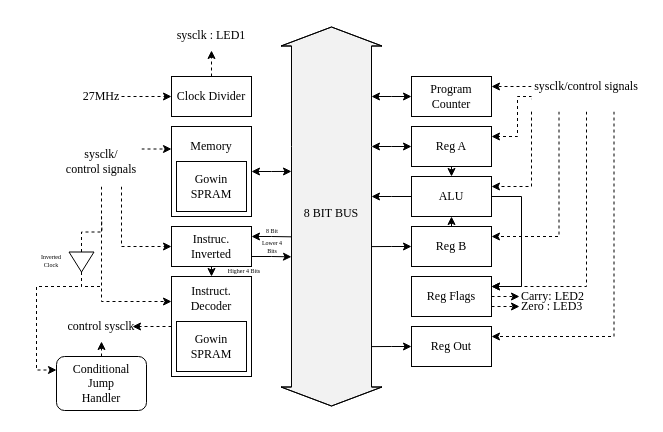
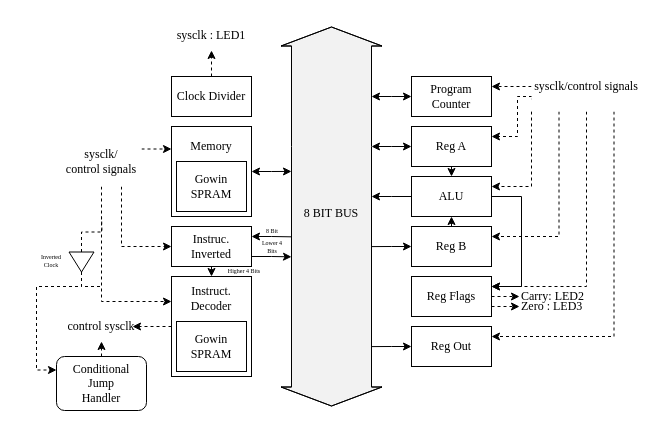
  <mxCell id="0" />
  <mxCell id="1" parent="0" />
  <mxCell id="2" style="edgeStyle=orthogonalEdgeStyle;rounded=0;orthogonalLoop=1;jettySize=auto;html=1;exitX=0.5;exitY=0;exitDx=0;exitDy=0;entryX=0.5;entryY=1;entryDx=0;entryDy=0;strokeWidth=1;dashed=1;fontFamily=Lucida Console;" edge="1" parent="1" source="3" target="13"><mxGeometry relative="1" as="geometry" /></mxCell>
  <mxCell id="3" value="Clock Divider" style="rounded=0;whiteSpace=wrap;html=1;fontFamily=Lucida Console;" vertex="1" parent="1"><mxGeometry y="76" width="80" height="40" as="geometry" x="171" /></mxCell>
  <mxCell id="4" value="" style="shape=flexArrow;endArrow=classic;startArrow=classic;html=1;rounded=0;width=80;fillColor=#F2F2F2;fontFamily=Lucida Console;" edge="1" parent="1"><mxGeometry width="100" height="100" relative="1" as="geometry"><mxPoint x="331" y="406" as="sourcePoint" /><mxPoint x="331" y="26" as="targetPoint" /><Array as="points"><mxPoint x="331" y="146" /></Array></mxGeometry></mxCell>
  <mxCell id="5" style="edgeStyle=orthogonalEdgeStyle;rounded=0;orthogonalLoop=1;jettySize=auto;html=1;startArrow=classic;startFill=1;endArrow=classic;endFill=1;strokeWidth=1;fillColor=default;fontFamily=Lucida Console;" edge="1" parent="1" source="6"><mxGeometry relative="1" as="geometry"><mxPoint x="371" y="96" as="targetPoint" /></mxGeometry></mxCell>
  <mxCell id="6" value="Program Counter&lt;span style=&quot;color: rgba(0, 0, 0, 0); font-size: 0px;&quot;&gt;%3CmxGraphModel%3E%3Croot%3E%3CmxCell%20id%3D%220%22%2F%3E%3CmxCell%20id%3D%221%22%20parent%3D%220%22%2F%3E%3CmxCell%20id%3D%222%22%20value%3D%22Clock%22%20style%3D%22rounded%3D0%3BwhiteSpace%3Dwrap%3Bhtml%3D1%3B%22%20vertex%3D%221%22%20parent%3D%221%22%3E%3CmxGeometry%20x%3D%2220%22%20y%3D%22140%22%20width%3D%2280%22%20height%3D%2240%22%20as%3D%22geometry%22%2F%3E%3C%2FmxCell%3E%3C%2Froot%3E%3C%2FmxGraphModel%3E&lt;/span&gt;" style="rounded=0;whiteSpace=wrap;html=1;fontFamily=Lucida Console;" vertex="1" parent="1"><mxGeometry x="411" y="76" width="80" height="40" as="geometry" /></mxCell>
  <mxCell id="7" style="edgeStyle=orthogonalEdgeStyle;rounded=0;orthogonalLoop=1;jettySize=auto;html=1;exitX=1;exitY=0.5;exitDx=0;exitDy=0;startArrow=classic;startFill=1;endArrow=classic;endFill=1;strokeWidth=1;fillColor=default;fontFamily=Lucida Console;" edge="1" parent="1" source="8"><mxGeometry relative="1" as="geometry"><mxPoint x="291" y="170.931" as="targetPoint" /></mxGeometry></mxCell>
  <mxCell id="8" value="" style="rounded=0;whiteSpace=wrap;html=1;fontFamily=Lucida Console;" vertex="1" parent="1"><mxGeometry y="126" width="80" height="90" as="geometry" x="171" /></mxCell>
  <mxCell id="9" value="&lt;span&gt;Gowin SPRAM&lt;/span&gt;" style="rounded=0;whiteSpace=wrap;html=1;fontFamily=Lucida Console;" vertex="1" parent="1"><mxGeometry x="176" y="161" width="70" height="50" as="geometry" /></mxCell>
  <mxCell id="10" value="Memory" style="text;html=1;strokeColor=none;fillColor=none;align=center;verticalAlign=middle;whiteSpace=wrap;rounded=0;fontFamily=Lucida Console;" vertex="1" parent="1"><mxGeometry x="181" y="131" width="60" height="30" as="geometry" /></mxCell>
- <mxCell id="11" style="edgeStyle=orthogonalEdgeStyle;rounded=0;orthogonalLoop=1;jettySize=auto;html=1;entryX=0;entryY=0.5;entryDx=0;entryDy=0;strokeWidth=1;dashed=1;fontFamily=Lucida Console;" edge="1" parent="1" source="12" target="3"><mxGeometry relative="1" as="geometry" /></mxCell>
- <mxCell id="12" value="27MHz" style="text;html=1;strokeColor=none;fillColor=none;align=center;verticalAlign=middle;whiteSpace=wrap;rounded=0;fontFamily=Lucida Console;" vertex="1" parent="1"><mxGeometry x="81" y="81" width="40" height="30" as="geometry" /></mxCell>
  <mxCell id="13" value="sysclk : LED1" style="text;html=1;strokeColor=none;fillColor=none;align=center;verticalAlign=middle;whiteSpace=wrap;rounded=0;fontFamily=Lucida Console;" vertex="1" parent="1"><mxGeometry x="161" y="20" width="100" height="30" as="geometry" /></mxCell>
  <mxCell id="14" style="edgeStyle=orthogonalEdgeStyle;rounded=0;orthogonalLoop=1;jettySize=auto;html=1;startArrow=classic;startFill=1;endArrow=classic;endFill=1;strokeWidth=1;fillColor=default;fontFamily=Lucida Console;" edge="1" parent="1" source="16"><mxGeometry relative="1" as="geometry"><mxPoint x="371" y="146" as="targetPoint" /></mxGeometry></mxCell>
  <mxCell id="15" style="edgeStyle=orthogonalEdgeStyle;rounded=0;orthogonalLoop=1;jettySize=auto;html=1;exitX=0.5;exitY=1;exitDx=0;exitDy=0;entryX=0.5;entryY=0;entryDx=0;entryDy=0;startArrow=none;startFill=0;endArrow=classic;endFill=1;strokeWidth=1;fillColor=default;fontFamily=Lucida Console;" edge="1" parent="1" source="16" target="19"><mxGeometry relative="1" as="geometry" /></mxCell>
  <mxCell id="16" value="Reg A" style="rounded=0;whiteSpace=wrap;html=1;fontFamily=Lucida Console;" vertex="1" parent="1"><mxGeometry x="411" y="126" width="80" height="40" as="geometry" /></mxCell>
  <mxCell id="17" style="edgeStyle=orthogonalEdgeStyle;rounded=0;orthogonalLoop=1;jettySize=auto;html=1;startArrow=none;startFill=0;endArrow=classic;endFill=1;strokeWidth=1;fillColor=default;fontFamily=Lucida Console;" edge="1" parent="1" source="19"><mxGeometry relative="1" as="geometry"><mxPoint x="371" y="196" as="targetPoint" /></mxGeometry></mxCell>
  <mxCell id="18" style="edgeStyle=orthogonalEdgeStyle;rounded=0;orthogonalLoop=1;jettySize=auto;html=1;exitX=1;exitY=0.5;exitDx=0;exitDy=0;entryX=1;entryY=0.25;entryDx=0;entryDy=0;startArrow=none;startFill=0;endArrow=classic;endFill=1;strokeWidth=1;fillColor=default;fontFamily=Lucida Console;" edge="1" parent="1" source="19" target="27"><mxGeometry relative="1" as="geometry"><Array as="points"><mxPoint x="521" y="196" /><mxPoint x="521" y="286" /></Array></mxGeometry></mxCell>
  <mxCell id="19" value="ALU" style="rounded=0;whiteSpace=wrap;html=1;fontFamily=Lucida Console;" vertex="1" parent="1"><mxGeometry x="411" y="176" width="80" height="40" as="geometry" /></mxCell>
  <mxCell id="20" style="edgeStyle=orthogonalEdgeStyle;rounded=0;orthogonalLoop=1;jettySize=auto;html=1;exitX=0.5;exitY=0;exitDx=0;exitDy=0;entryX=0.5;entryY=1;entryDx=0;entryDy=0;startArrow=none;startFill=0;endArrow=classic;endFill=1;strokeWidth=1;fillColor=default;fontFamily=Lucida Console;" edge="1" parent="1" source="22" target="19"><mxGeometry relative="1" as="geometry" /></mxCell>
  <mxCell id="21" style="edgeStyle=orthogonalEdgeStyle;rounded=0;orthogonalLoop=1;jettySize=auto;html=1;exitX=0;exitY=0.5;exitDx=0;exitDy=0;startArrow=classic;startFill=1;endArrow=none;endFill=0;strokeWidth=1;fillColor=default;fontFamily=Lucida Console;" edge="1" parent="1" source="22"><mxGeometry relative="1" as="geometry"><mxPoint x="371" y="246.103" as="targetPoint" /></mxGeometry></mxCell>
  <mxCell id="22" value="Reg B" style="rounded=0;whiteSpace=wrap;html=1;fontFamily=Lucida Console;" vertex="1" parent="1"><mxGeometry x="411" y="226" width="80" height="40" as="geometry" /></mxCell>
  <mxCell id="23" style="edgeStyle=orthogonalEdgeStyle;rounded=0;orthogonalLoop=1;jettySize=auto;html=1;exitX=0;exitY=0.5;exitDx=0;exitDy=0;startArrow=classic;startFill=1;endArrow=none;endFill=0;strokeWidth=1;fillColor=default;fontFamily=Lucida Console;" edge="1" parent="1" source="24"><mxGeometry relative="1" as="geometry"><mxPoint x="371" y="346.103" as="targetPoint" /></mxGeometry></mxCell>
  <mxCell id="24" value="Reg Out" style="rounded=0;whiteSpace=wrap;html=1;fontFamily=Lucida Console;" vertex="1" parent="1"><mxGeometry x="411" y="326" width="80" height="40" as="geometry" /></mxCell>
  <mxCell id="25" style="edgeStyle=orthogonalEdgeStyle;rounded=0;orthogonalLoop=1;jettySize=auto;html=1;exitX=1;exitY=0.75;exitDx=0;exitDy=0;entryX=0;entryY=0.5;entryDx=0;entryDy=0;strokeWidth=1;dashed=1;fontFamily=Lucida Console;" edge="1" parent="1" source="27" target="37"><mxGeometry relative="1" as="geometry" /></mxCell>
  <mxCell id="26" style="edgeStyle=orthogonalEdgeStyle;rounded=0;orthogonalLoop=1;jettySize=auto;html=1;exitX=1;exitY=0.5;exitDx=0;exitDy=0;entryX=0;entryY=0.5;entryDx=0;entryDy=0;startArrow=none;startFill=0;endArrow=classic;endFill=1;strokeWidth=1;fillColor=default;dashed=1;fontFamily=Lucida Console;" edge="1" parent="1" source="27" target="36"><mxGeometry relative="1" as="geometry" /></mxCell>
  <mxCell id="27" value="Reg Flags" style="rounded=0;whiteSpace=wrap;html=1;fontFamily=Lucida Console;" vertex="1" parent="1"><mxGeometry x="411" y="276" width="80" height="40" as="geometry" /></mxCell>
  <mxCell id="28" style="edgeStyle=orthogonalEdgeStyle;rounded=0;orthogonalLoop=1;jettySize=auto;html=1;exitX=0.5;exitY=1;exitDx=0;exitDy=0;entryX=0.5;entryY=0;entryDx=0;entryDy=0;startArrow=none;startFill=0;endArrow=classic;endFill=1;strokeWidth=1;fillColor=default;fontFamily=Lucida Console;" edge="1" parent="1" source="31" target="33"><mxGeometry relative="1" as="geometry" /></mxCell>
  <mxCell id="29" style="edgeStyle=orthogonalEdgeStyle;rounded=0;orthogonalLoop=1;jettySize=auto;html=1;exitX=1;exitY=0.25;exitDx=0;exitDy=0;fontSize=12;startArrow=classic;startFill=1;endArrow=none;endFill=0;strokeWidth=1;fillColor=#F2F2F2;fontFamily=Lucida Console;" edge="1" parent="1" source="31"><mxGeometry relative="1" as="geometry"><mxPoint x="291" y="236.333" as="targetPoint" /></mxGeometry></mxCell>
  <mxCell id="30" style="edgeStyle=orthogonalEdgeStyle;rounded=0;orthogonalLoop=1;jettySize=auto;html=1;exitX=1;exitY=0.75;exitDx=0;exitDy=0;fontSize=12;startArrow=none;startFill=0;endArrow=classic;endFill=1;strokeWidth=1;fillColor=#F2F2F2;fontFamily=Lucida Console;" edge="1" parent="1" source="31"><mxGeometry relative="1" as="geometry"><mxPoint x="291" y="256.333" as="targetPoint" /></mxGeometry></mxCell>
  <mxCell id="31" value="Instruc. Inverted" style="rounded=0;whiteSpace=wrap;html=1;fontFamily=Lucida Console;" vertex="1" parent="1"><mxGeometry y="226" width="80" height="40" as="geometry" x="171" /></mxCell>
  <mxCell id="32" style="edgeStyle=orthogonalEdgeStyle;rounded=0;orthogonalLoop=1;jettySize=auto;html=1;exitX=0;exitY=0.5;exitDx=0;exitDy=0;entryX=0.888;entryY=0.467;entryDx=0;entryDy=0;entryPerimeter=0;dashed=1;fontFamily=Lucida Console;fontSize=11;startArrow=none;startFill=0;endArrow=classic;endFill=1;strokeWidth=1;fillColor=#F2F2F2;" edge="1" parent="1" source="33" target="49"><mxGeometry relative="1" as="geometry" /></mxCell>
  <mxCell id="33" value="" style="rounded=0;whiteSpace=wrap;html=1;fontFamily=Lucida Console;" vertex="1" parent="1"><mxGeometry y="276" width="80" height="100" as="geometry" x="171" /></mxCell>
  <mxCell id="34" value="&lt;span&gt;Gowin SPRAM&lt;/span&gt;" style="rounded=0;whiteSpace=wrap;html=1;fontFamily=Lucida Console;" vertex="1" parent="1"><mxGeometry x="176" y="321" width="70" height="50" as="geometry" /></mxCell>
  <mxCell id="35" value="Instruct.&lt;br&gt;Decoder" style="text;html=1;strokeColor=none;fillColor=none;align=center;verticalAlign=middle;whiteSpace=wrap;rounded=0;fontFamily=Lucida Console;" vertex="1" parent="1"><mxGeometry x="181" y="283" width="60" height="30" as="geometry" /></mxCell>
  <mxCell id="36" value="Carry: LED2" style="text;html=1;strokeColor=none;fillColor=none;align=left;verticalAlign=middle;whiteSpace=wrap;rounded=0;fontFamily=Lucida Console;" vertex="1" parent="1"><mxGeometry x="519" y="281" width="102" height="30" as="geometry" /></mxCell>
  <mxCell id="37" value="Zero : LED3" style="text;html=1;strokeColor=none;fillColor=none;align=left;verticalAlign=middle;whiteSpace=wrap;rounded=0;fontFamily=Lucida Console;" vertex="1" parent="1"><mxGeometry x="519" y="291" width="102" height="30" as="geometry" /></mxCell>
  <mxCell id="38" style="edgeStyle=orthogonalEdgeStyle;rounded=0;orthogonalLoop=1;jettySize=auto;html=1;exitX=0;exitY=0.5;exitDx=0;exitDy=0;entryX=1;entryY=0.25;entryDx=0;entryDy=0;fontSize=8;startArrow=none;startFill=0;endArrow=classic;endFill=1;strokeWidth=1;fillColor=default;dashed=1;fontFamily=Lucida Console;" edge="1" parent="1" source="44" target="6"><mxGeometry relative="1" as="geometry" /></mxCell>
  <mxCell id="39" style="edgeStyle=orthogonalEdgeStyle;rounded=0;orthogonalLoop=1;jettySize=auto;html=1;exitX=0;exitY=0.75;exitDx=0;exitDy=0;entryX=1;entryY=0.25;entryDx=0;entryDy=0;fontSize=8;startArrow=none;startFill=0;endArrow=classic;endFill=1;strokeWidth=1;fillColor=default;dashed=1;fontFamily=Lucida Console;" edge="1" parent="1" source="44" target="16"><mxGeometry relative="1" as="geometry"><Array as="points"><mxPoint x="542" y="96" /><mxPoint x="517" y="96" /><mxPoint x="517" y="136" /></Array></mxGeometry></mxCell>
  <mxCell id="40" style="edgeStyle=orthogonalEdgeStyle;rounded=0;orthogonalLoop=1;jettySize=auto;html=1;exitX=0;exitY=1;exitDx=0;exitDy=0;entryX=1;entryY=0.25;entryDx=0;entryDy=0;fontSize=8;startArrow=none;startFill=0;endArrow=classic;endFill=1;strokeWidth=1;fillColor=default;dashed=1;fontFamily=Lucida Console;" edge="1" parent="1" source="44" target="19"><mxGeometry relative="1" as="geometry" /></mxCell>
  <mxCell id="41" style="edgeStyle=orthogonalEdgeStyle;rounded=0;orthogonalLoop=1;jettySize=auto;html=1;exitX=0.25;exitY=1;exitDx=0;exitDy=0;entryX=1;entryY=0.25;entryDx=0;entryDy=0;fontSize=8;startArrow=none;startFill=0;endArrow=classic;endFill=1;strokeWidth=1;fillColor=default;dashed=1;fontFamily=Lucida Console;" edge="1" parent="1" source="44" target="22"><mxGeometry relative="1" as="geometry" /></mxCell>
  <mxCell id="42" style="edgeStyle=orthogonalEdgeStyle;rounded=0;orthogonalLoop=1;jettySize=auto;html=1;exitX=0.5;exitY=1;exitDx=0;exitDy=0;entryX=1;entryY=0.25;entryDx=0;entryDy=0;fontSize=8;startArrow=none;startFill=0;endArrow=classic;endFill=1;strokeWidth=1;fillColor=default;dashed=1;fontFamily=Lucida Console;" edge="1" parent="1" source="44" target="27"><mxGeometry relative="1" as="geometry" /></mxCell>
  <mxCell id="43" style="edgeStyle=orthogonalEdgeStyle;rounded=0;orthogonalLoop=1;jettySize=auto;html=1;exitX=0.75;exitY=1;exitDx=0;exitDy=0;entryX=1;entryY=0.25;entryDx=0;entryDy=0;fontSize=8;startArrow=none;startFill=0;endArrow=classic;endFill=1;strokeWidth=1;fillColor=default;dashed=1;fontFamily=Lucida Console;" edge="1" parent="1" source="44" target="24"><mxGeometry relative="1" as="geometry" /></mxCell>
  <mxCell id="44" value="sysclk/control signals" style="text;html=1;strokeColor=none;fillColor=default;align=center;verticalAlign=middle;whiteSpace=wrap;rounded=0;fontSize=12;spacingBottom=0;fontFamily=Lucida Console;" vertex="1" parent="1"><mxGeometry x="531" y="61" width="110" height="50" as="geometry" /></mxCell>
  <mxCell id="45" style="edgeStyle=orthogonalEdgeStyle;rounded=0;orthogonalLoop=1;jettySize=auto;html=1;exitX=1;exitY=0.25;exitDx=0;exitDy=0;entryX=0;entryY=0.25;entryDx=0;entryDy=0;dashed=1;fontSize=8;startArrow=none;startFill=0;endArrow=classic;endFill=1;strokeWidth=1;fillColor=default;fontFamily=Lucida Console;" edge="1" parent="1" source="48" target="8"><mxGeometry relative="1" as="geometry" /></mxCell>
  <mxCell id="46" style="edgeStyle=orthogonalEdgeStyle;rounded=0;orthogonalLoop=1;jettySize=auto;html=1;exitX=0.75;exitY=1;exitDx=0;exitDy=0;entryX=0;entryY=0.5;entryDx=0;entryDy=0;dashed=1;fontSize=8;startArrow=none;startFill=0;endArrow=classic;endFill=1;strokeWidth=1;fillColor=default;fontFamily=Lucida Console;" edge="1" parent="1" source="48" target="31"><mxGeometry relative="1" as="geometry" /></mxCell>
  <mxCell id="47" style="edgeStyle=orthogonalEdgeStyle;rounded=0;orthogonalLoop=1;jettySize=auto;html=1;exitX=0.5;exitY=1;exitDx=0;exitDy=0;entryX=0;entryY=0.25;entryDx=0;entryDy=0;dashed=1;fontSize=8;startArrow=none;startFill=0;endArrow=classic;endFill=1;strokeWidth=1;fillColor=default;fontFamily=Lucida Console;" edge="1" parent="1" source="48" target="33"><mxGeometry relative="1" as="geometry" /></mxCell>
  <mxCell id="48" value="sysclk/&lt;br&gt;control signals" style="text;html=1;strokeColor=none;fillColor=default;align=center;verticalAlign=middle;whiteSpace=wrap;rounded=0;fontSize=12;fontFamily=Lucida Console;" vertex="1" parent="1"><mxGeometry x="61" y="136" width="80" height="50" as="geometry" /></mxCell>
  <mxCell id="49" value="control sysclk" style="text;html=1;strokeColor=none;fillColor=none;align=center;verticalAlign=middle;whiteSpace=wrap;rounded=0;fontSize=12;fontFamily=Lucida Console;" vertex="1" parent="1"><mxGeometry x="61" y="311" width="80" height="30" as="geometry" /></mxCell>
  <mxCell id="50" value="8 Bit" style="text;html=1;strokeColor=none;fillColor=none;align=center;verticalAlign=middle;whiteSpace=wrap;rounded=0;fontSize=6;fontFamily=Lucida Console;" vertex="1" parent="1"><mxGeometry x="261" y="226" width="22" height="10" as="geometry" /></mxCell>
  <mxCell id="51" value="Lower 4 Bits" style="text;html=1;strokeColor=none;fillColor=none;align=center;verticalAlign=middle;whiteSpace=wrap;rounded=0;fontSize=6;fontFamily=Lucida Console;" vertex="1" parent="1"><mxGeometry x="256" y="242" width="32" height="10" as="geometry" /></mxCell>
  <mxCell id="52" value="Higher 4 Bits" style="text;html=1;strokeColor=none;fillColor=none;align=center;verticalAlign=middle;whiteSpace=wrap;rounded=0;fontSize=6;fontFamily=Lucida Console;" vertex="1" parent="1"><mxGeometry x="213" y="266" width="62" height="10" as="geometry" /></mxCell>
  <mxCell id="53" value="8 BIT BUS" style="text;html=1;strokeColor=none;fillColor=none;align=center;verticalAlign=middle;whiteSpace=wrap;rounded=0;fontFamily=Lucida Console;" vertex="1" parent="1"><mxGeometry x="296" y="198" width="70" height="30" as="geometry" /></mxCell>
  <mxCell id="54" style="edgeStyle=orthogonalEdgeStyle;rounded=0;orthogonalLoop=1;jettySize=auto;html=1;exitX=0.5;exitY=0;exitDx=0;exitDy=0;entryX=0.5;entryY=1;entryDx=0;entryDy=0;dashed=1;fontFamily=Lucida Console;fontSize=11;startArrow=none;startFill=0;endArrow=classic;endFill=1;strokeWidth=1;fillColor=#F2F2F2;" edge="1" parent="1" source="55" target="49"><mxGeometry relative="1" as="geometry" /></mxCell>
  <mxCell id="55" value="Conditional&lt;br&gt;Jump&lt;br&gt;Handler" style="whiteSpace=wrap;html=1;fontFamily=Lucida Console;rounded=1;" vertex="1" parent="1"><mxGeometry x="56" y="356" width="90" height="54" as="geometry" /></mxCell>
  <mxCell id="56" style="edgeStyle=orthogonalEdgeStyle;rounded=0;orthogonalLoop=1;jettySize=auto;html=1;exitX=0;exitY=0.5;exitDx=0;exitDy=0;dashed=1;fontFamily=Lucida Console;fontSize=11;startArrow=none;startFill=0;endArrow=none;endFill=0;strokeWidth=1;fillColor=#F2F2F2;" edge="1" parent="1" source="59"><mxGeometry relative="1" as="geometry"><mxPoint x="101" y="216" as="targetPoint" /></mxGeometry></mxCell>
  <mxCell id="57" style="edgeStyle=orthogonalEdgeStyle;rounded=0;orthogonalLoop=1;jettySize=auto;html=1;exitX=1;exitY=0.5;exitDx=0;exitDy=0;dashed=1;fontFamily=Lucida Console;fontSize=11;startArrow=none;startFill=0;endArrow=none;endFill=0;strokeWidth=1;fillColor=#F2F2F2;" edge="1" parent="1" source="59"><mxGeometry relative="1" as="geometry"><mxPoint x="101" y="286" as="targetPoint" /><Array as="points"><mxPoint x="81" y="286" /></Array></mxGeometry></mxCell>
  <mxCell id="58" style="edgeStyle=orthogonalEdgeStyle;rounded=0;orthogonalLoop=1;jettySize=auto;html=1;exitX=1;exitY=0.5;exitDx=0;exitDy=0;entryX=0;entryY=0.25;entryDx=0;entryDy=0;dashed=1;fontFamily=Lucida Console;fontSize=11;startArrow=none;startFill=0;endArrow=classic;endFill=1;strokeWidth=1;fillColor=#F2F2F2;" edge="1" parent="1" source="59" target="55"><mxGeometry relative="1" as="geometry"><Array as="points"><mxPoint x="81" y="286" /><mxPoint x="36" y="286" /><mxPoint x="36" y="370" /></Array></mxGeometry></mxCell>
  <mxCell id="59" value="" style="triangle;whiteSpace=wrap;html=1;fontFamily=Lucida Console;fontSize=11;strokeWidth=1;fillColor=default;rotation=90;" vertex="1" parent="1"><mxGeometry x="71" y="249" width="20" height="25" as="geometry" /></mxCell>
  <mxCell id="60" value="Inverted&lt;br&gt;Clock" style="text;html=1;strokeColor=none;fillColor=none;align=center;verticalAlign=middle;whiteSpace=wrap;rounded=0;fontSize=6;fontFamily=Lucida Console;" vertex="1" parent="1"><mxGeometry x="20" y="255.5" width="62" height="10" as="geometry" /></mxCell>
